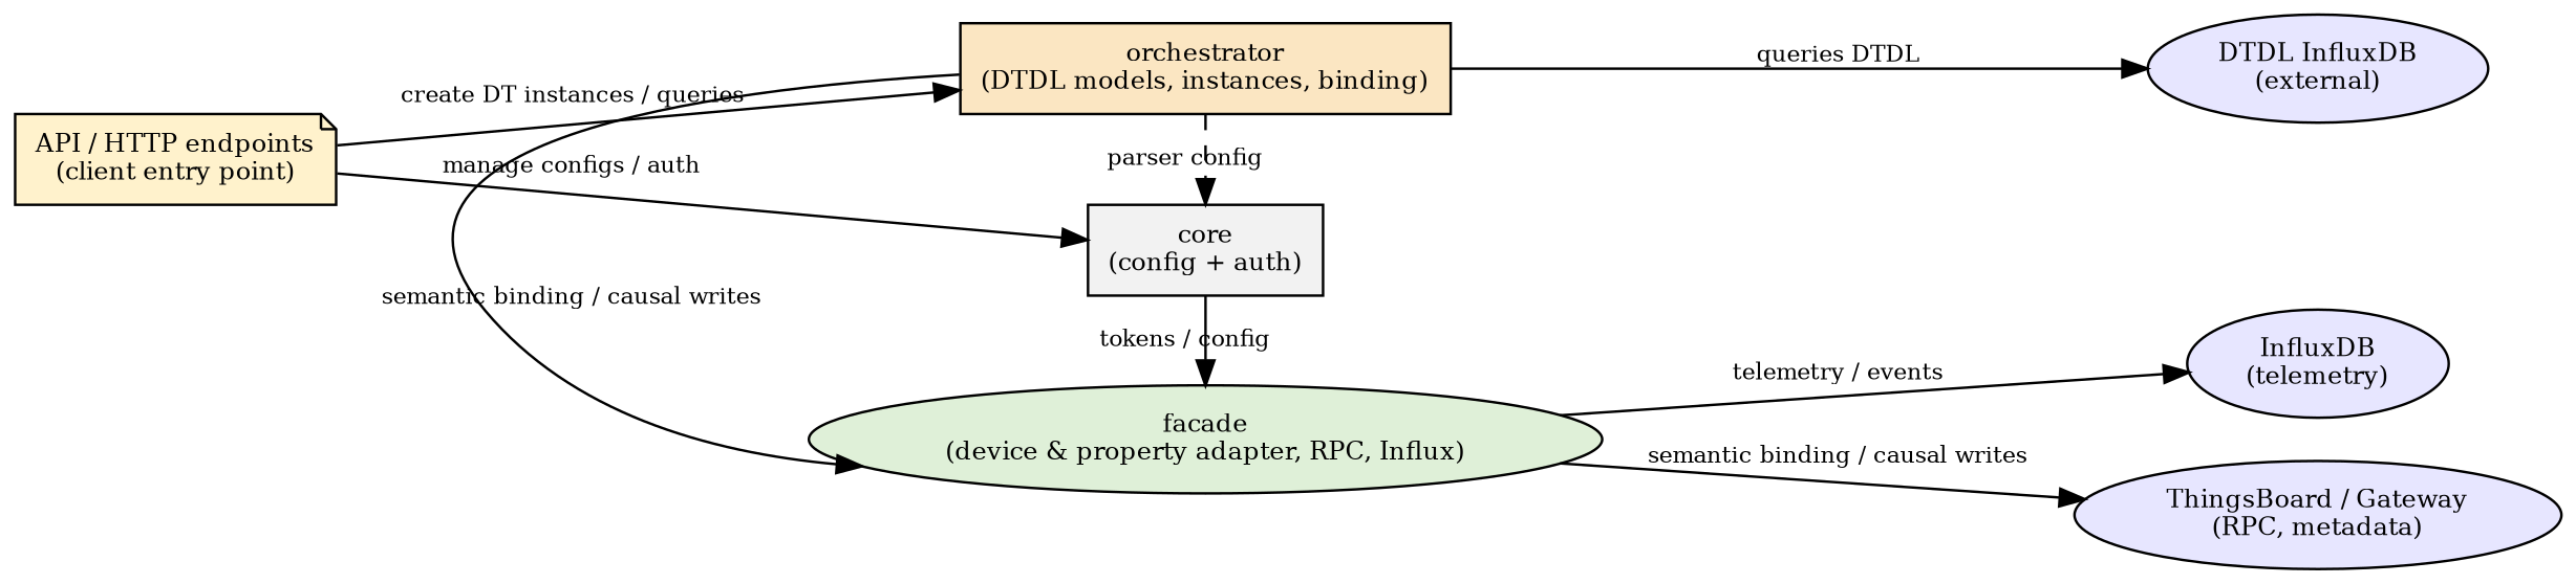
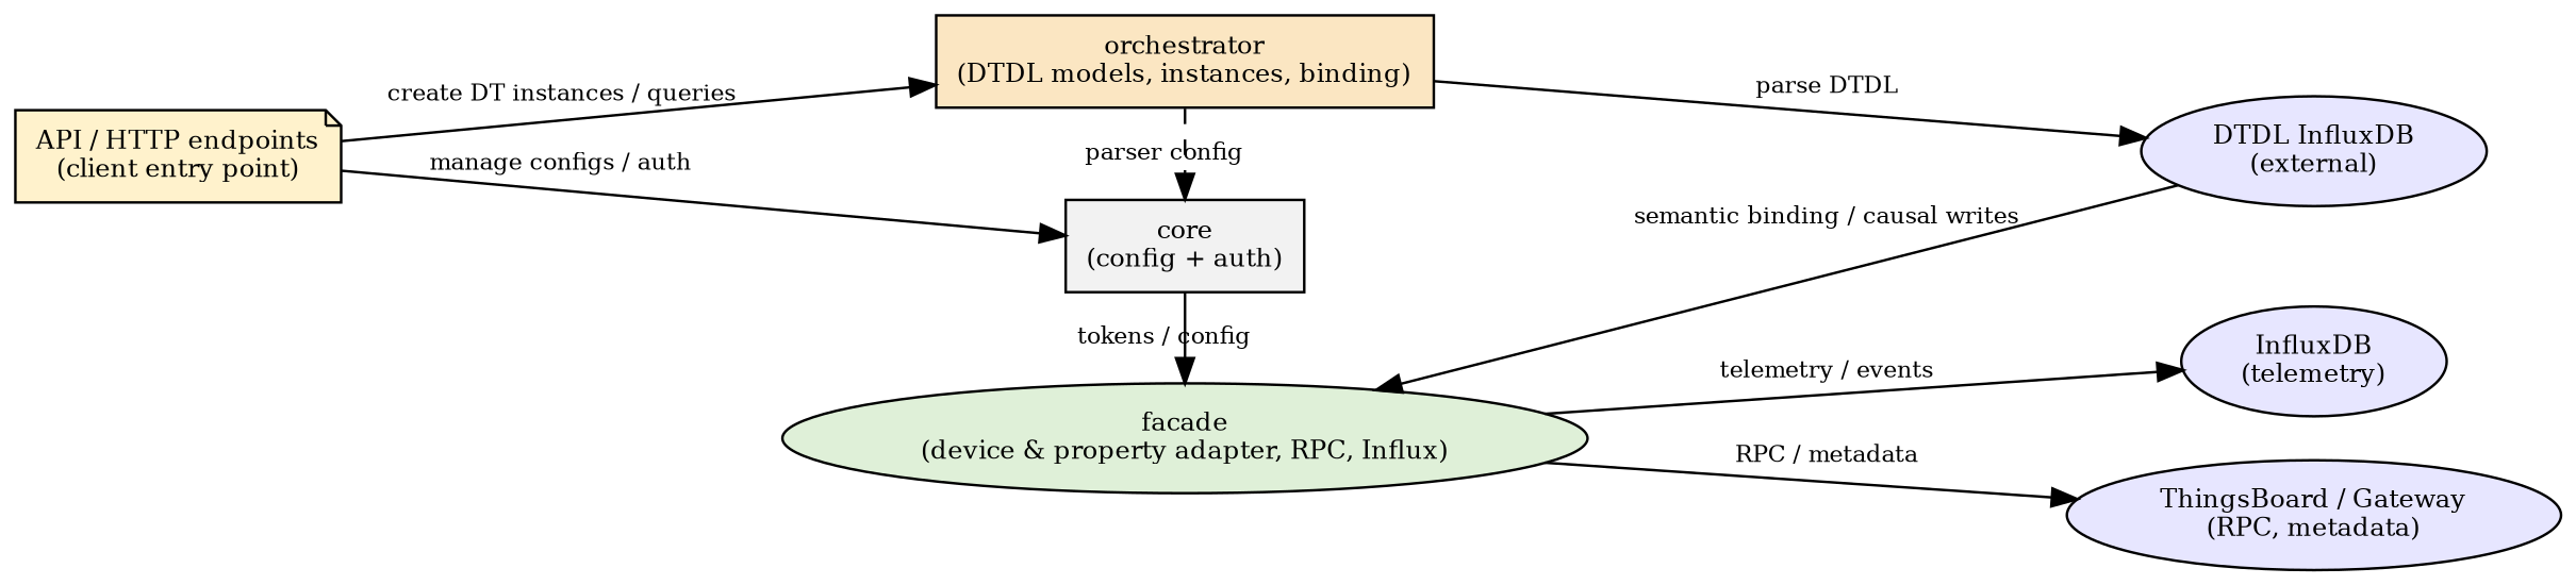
  digraph {
    rankdir=LR
    node [fillcolor="#e7e6ff" fixedsize=false fontsize=10 shape=ellipse style=filled]
    edge [fontsize=9]
    n1 [fillcolor="#f2f2f2" label="core\n(config + auth)" shape=box]
    n2 [fillcolor="#dff0d8" label="facade\n(device & property adapter, RPC, Influx)"]
    n3 [fillcolor="#fbe6c2" label="orchestrator\n(DTDL models, instances, binding)" shape=box]
    n4 [label="ThingsBoard / Gateway\n(RPC, metadata)"]
    n5 [label="InfluxDB\n(telemetry)"]
    n6 [label="DTDL InfluxDB\n(external)"]
    n7 [fillcolor="#fff2cc" label="API / HTTP endpoints\n(client entry point)" shape=note]
    subgraph sub_1 {
      rank=same
      n1
      n2
      n3
    }
    n1 -> n2 [label="tokens / config"]
-   n2 -> n4 [label="semantic binding / causal writes"]
+   n2 -> n4 [label="RPC / metadata"]
    n2 -> n5 [label="telemetry / events"]
    n3 -> n1 [label="parser config" style=dashed]
-   n3 -> n2 [label="semantic binding / causal writes"]
-   n3 -> n6 [label="queries DTDL"]
+   n6 -> n2 [label="semantic binding / causal writes"]
+   n3 -> n6 [label="parse DTDL"]
    n7 -> n1 [label="manage configs / auth"]
    n7 -> n3 [label="create DT instances / queries"]
  }
